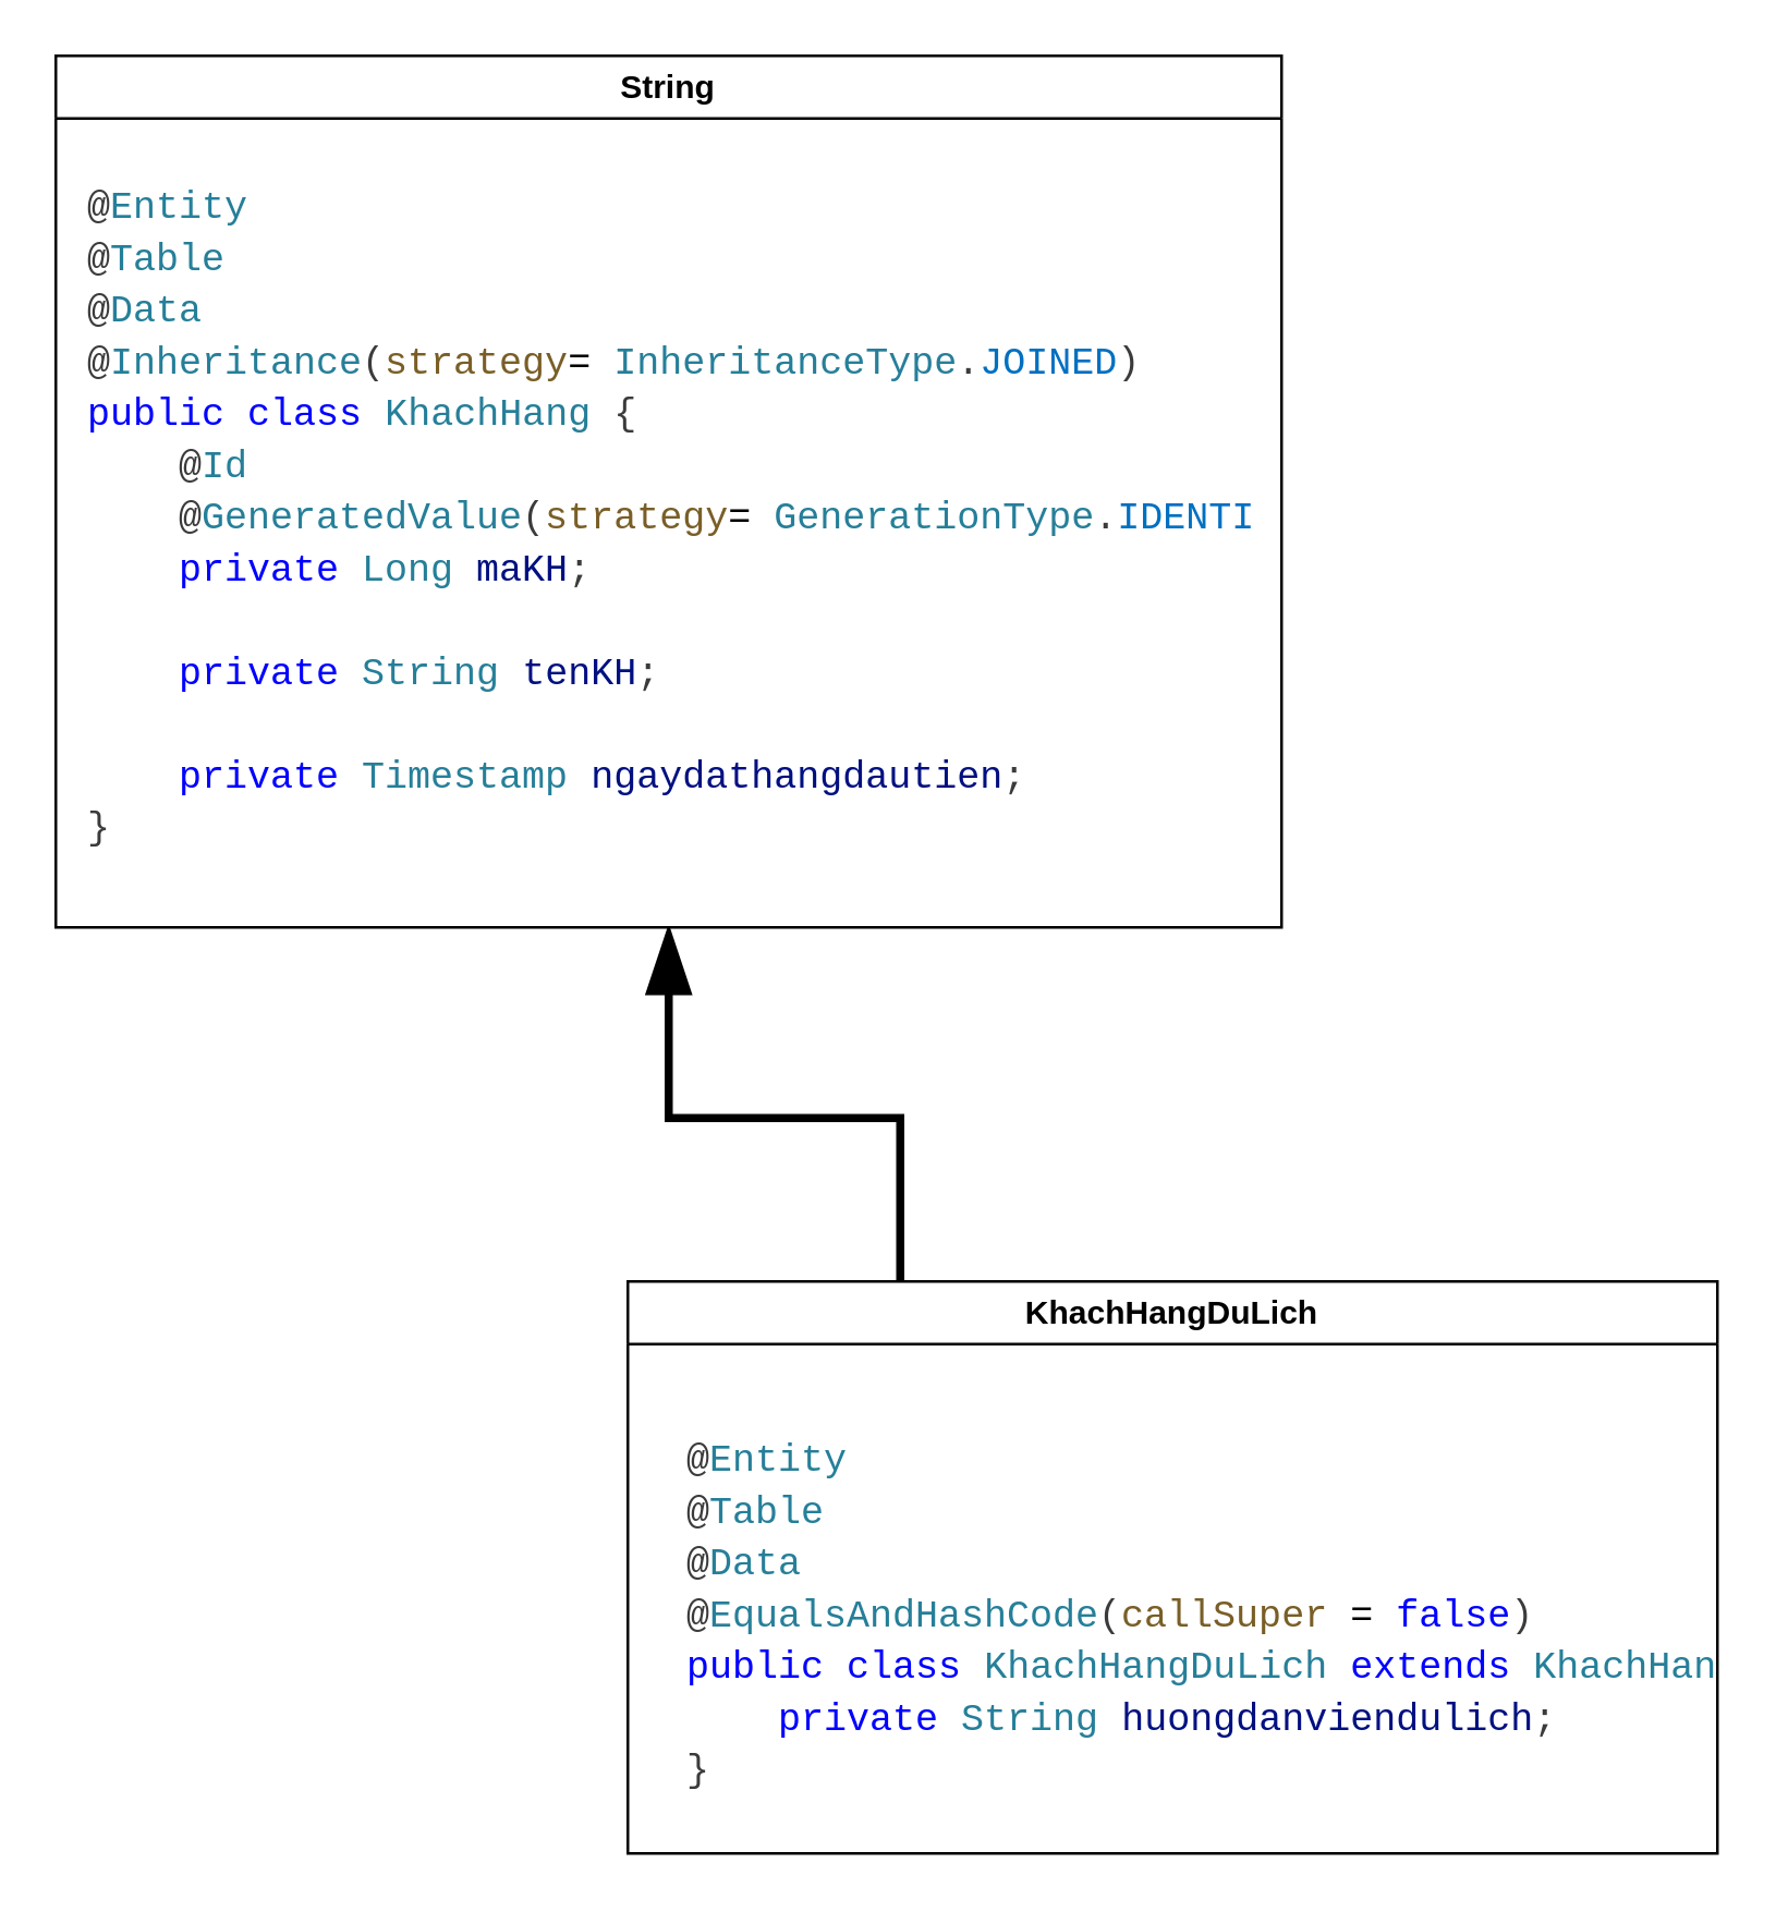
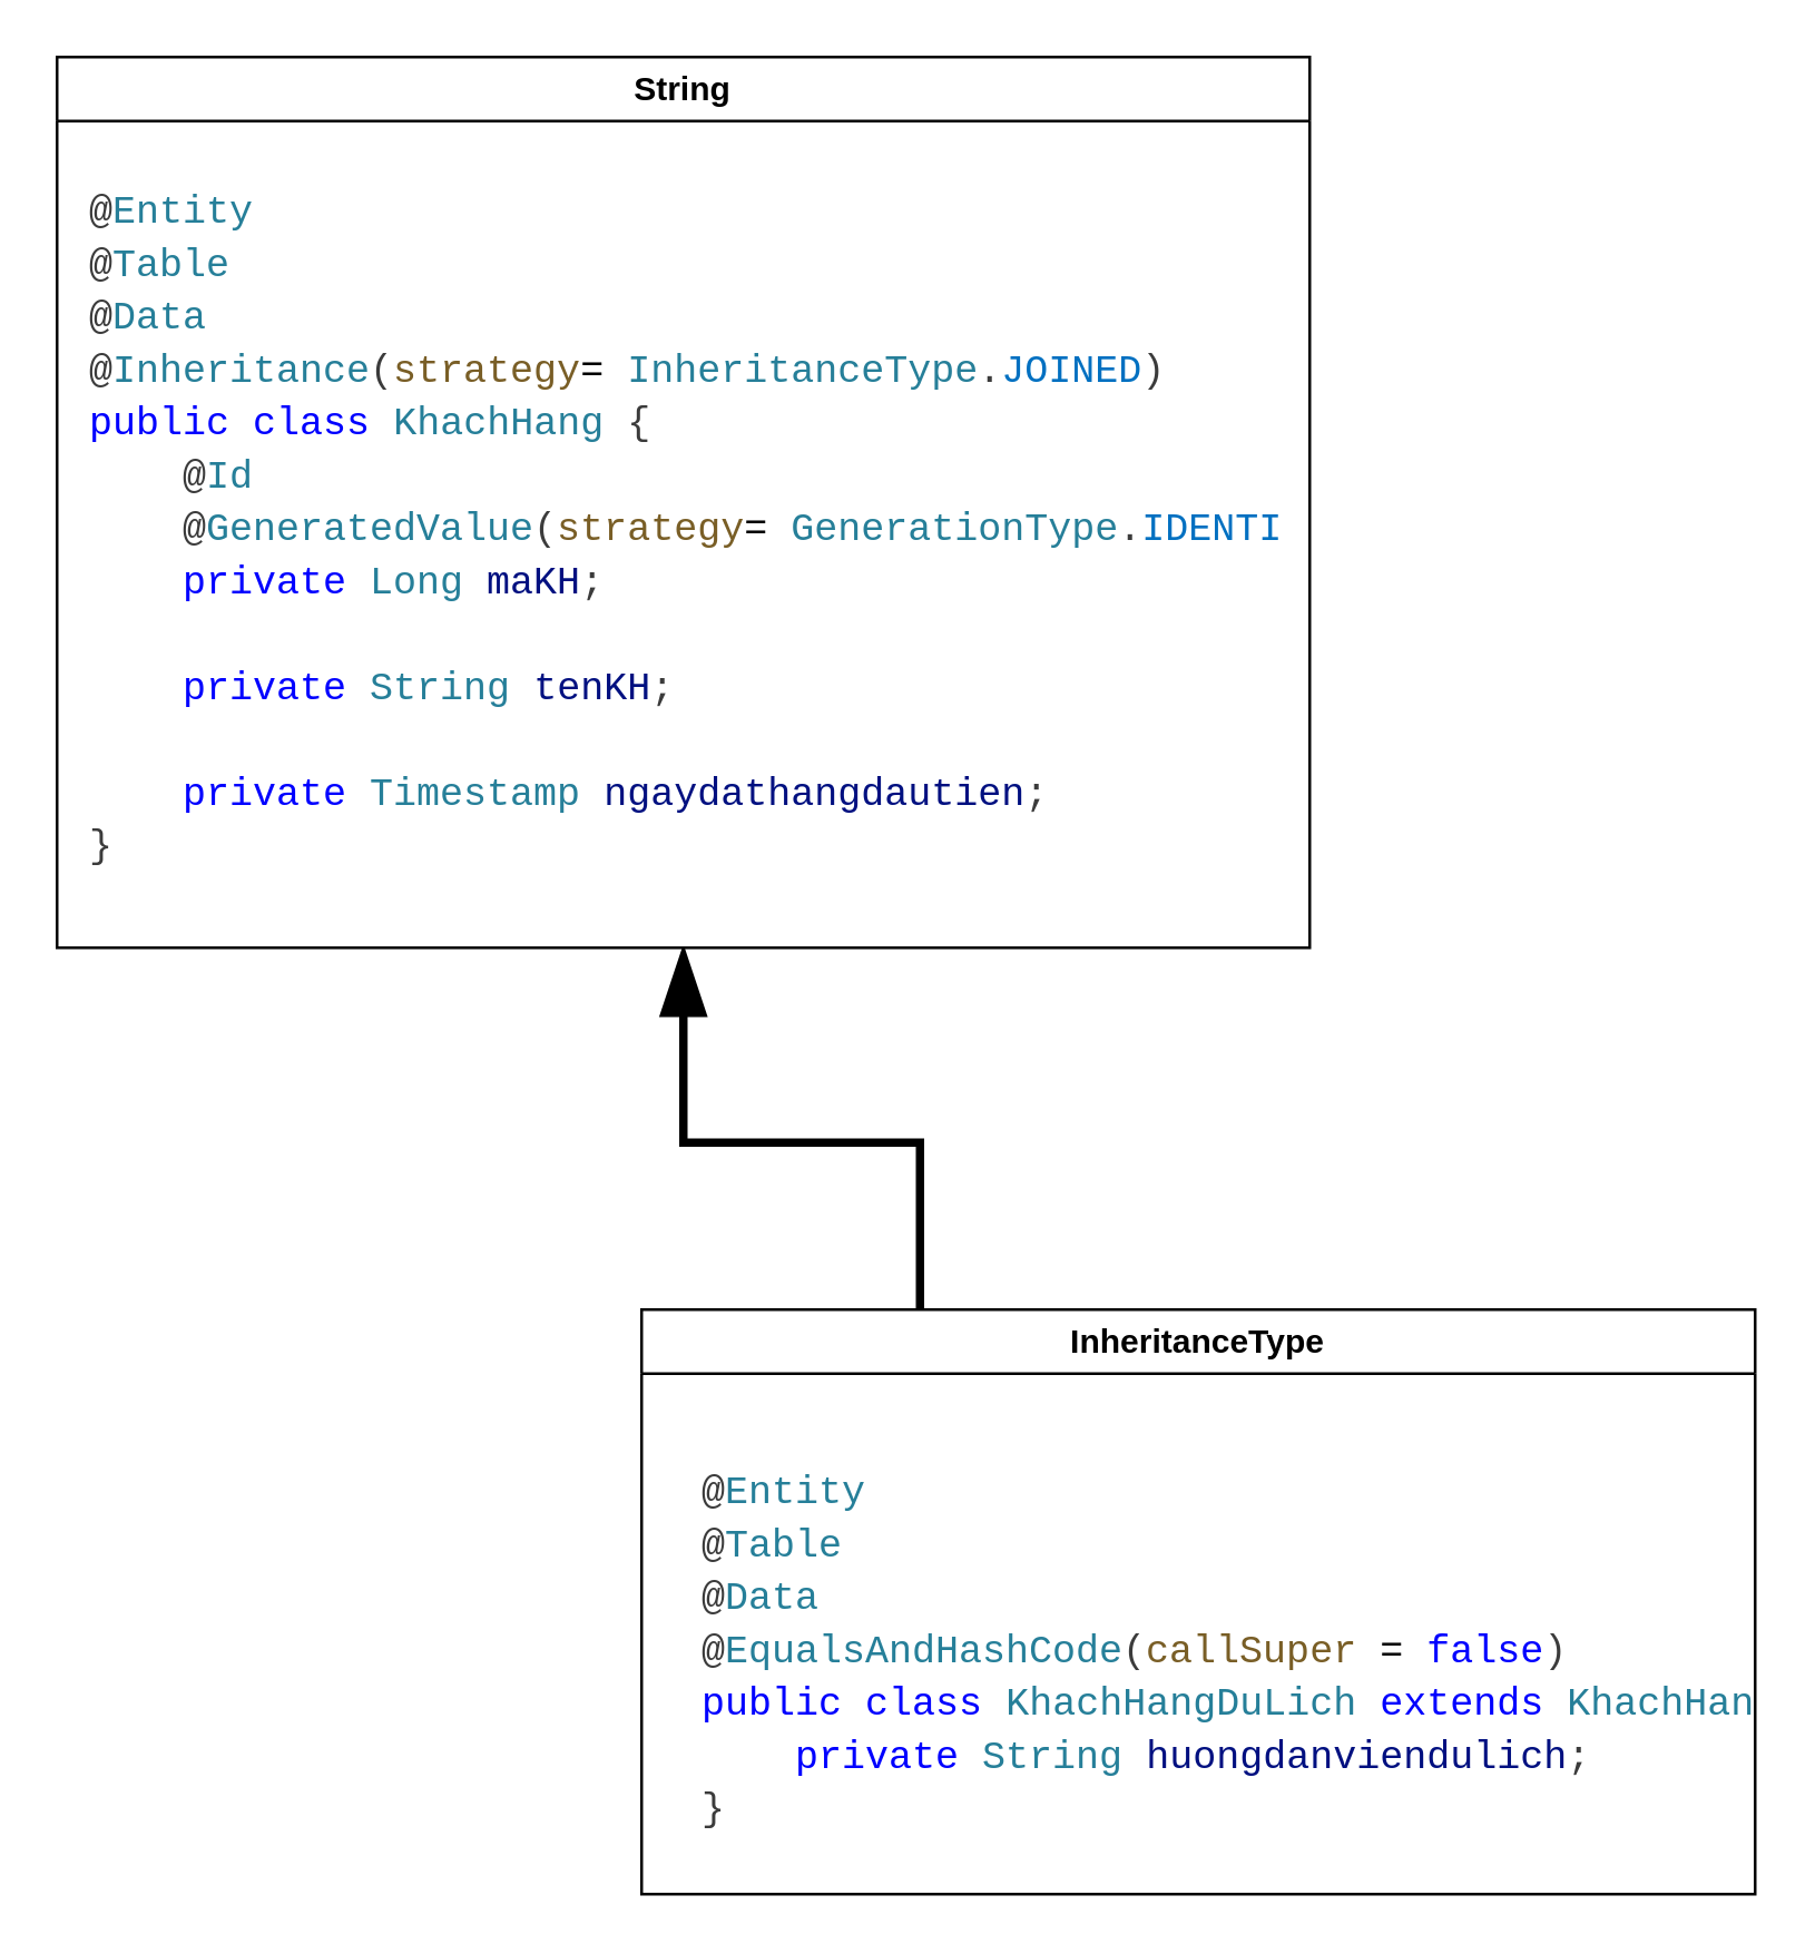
  <mxCell id="0" />
  <mxCell id="1" parent="0" />
  <mxCell id="2" style="edgeStyle=orthogonalEdgeStyle;rounded=0;orthogonalLoop=1;jettySize=auto;html=1;exitX=0.25;exitY=0;exitDx=0;exitDy=0;entryX=0.5;entryY=1;entryDx=0;entryDy=0;strokeWidth=3;endSize=17;endArrow=blockThin;endFill=1;" edge="1" parent="1" source="3" target="5"><mxGeometry relative="1" as="geometry" /></mxCell>
- <mxCell id="3" value="KhachHangDuLich" style="swimlane;whiteSpace=wrap;html=1;startSize=23;swimlaneFillColor=default;" vertex="1" parent="1"><mxGeometry x="230" y="470" width="400" height="210" as="geometry" /></mxCell>
+ <mxCell id="3" value="InheritanceType" style="swimlane;whiteSpace=wrap;html=1;startSize=23;swimlaneFillColor=default;" vertex="1" parent="1"><mxGeometry x="230" y="470" width="400" height="210" as="geometry" /></mxCell>
  <mxCell id="4" value="&lt;h1 style=&quot;margin-top: 0px;&quot;&gt;&lt;div style=&quot;color: #3b3b3b;background-color: #ffffff;font-family: Consolas, 'Courier New', monospace;font-weight: normal;font-size: 14px;line-height: 19px;white-space: pre;&quot;&gt;&lt;div&gt;@&lt;span style=&quot;color: #267f99;&quot;&gt;Entity&lt;/span&gt;&lt;/div&gt;&lt;div&gt;@&lt;span style=&quot;color: #267f99;&quot;&gt;Table&lt;/span&gt;&lt;/div&gt;&lt;div&gt;@&lt;span style=&quot;color: #267f99;&quot;&gt;Data&lt;/span&gt;&lt;/div&gt;&lt;div&gt;@&lt;span style=&quot;color: #267f99;&quot;&gt;EqualsAndHashCode&lt;/span&gt;(&lt;span style=&quot;color: #795e26;&quot;&gt;callSuper&lt;/span&gt; &lt;span style=&quot;color: #000000;&quot;&gt;=&lt;/span&gt; &lt;span style=&quot;color: #0000ff;&quot;&gt;false&lt;/span&gt;)&lt;/div&gt;&lt;div&gt;&lt;span style=&quot;color: #0000ff;&quot;&gt;public&lt;/span&gt; &lt;span style=&quot;color: #0000ff;&quot;&gt;class&lt;/span&gt; &lt;span style=&quot;color: #267f99;&quot;&gt;KhachHangDuLich&lt;/span&gt; &lt;span style=&quot;color: #0000ff;&quot;&gt;extends&lt;/span&gt; &lt;span style=&quot;color: #267f99;&quot;&gt;KhachHang&lt;/span&gt; {&lt;/div&gt;&lt;div&gt;&amp;nbsp; &amp;nbsp; &lt;span style=&quot;color: #0000ff;&quot;&gt;private&lt;/span&gt; &lt;span style=&quot;color: #267f99;&quot;&gt;String&lt;/span&gt; &lt;span style=&quot;color: #001080;&quot;&gt;huongdanviendulich&lt;/span&gt;;&lt;/div&gt;}&lt;/div&gt;&lt;/h1&gt;" style="text;html=1;whiteSpace=wrap;overflow=hidden;rounded=0;" vertex="1" parent="3"><mxGeometry x="20" y="50" width="380" height="150" as="geometry" /></mxCell>
  <mxCell id="5" value="String" style="swimlane;whiteSpace=wrap;html=1;startSize=23;swimlaneFillColor=default;" vertex="1" parent="1"><mxGeometry x="20" y="20" width="450" height="320" as="geometry" /></mxCell>
  <mxCell id="6" value="&lt;h1 style=&quot;margin-top: 0px;&quot;&gt;&lt;div style=&quot;color: #3b3b3b;background-color: #ffffff;font-family: Consolas, 'Courier New', monospace;font-weight: normal;font-size: 14px;line-height: 19px;white-space: pre;&quot;&gt;&lt;div style=&quot;line-height: 19px;&quot;&gt;&lt;div&gt;@&lt;span style=&quot;color: #267f99;&quot;&gt;Entity&lt;/span&gt;&lt;/div&gt;&lt;div&gt;@&lt;span style=&quot;color: #267f99;&quot;&gt;Table&lt;/span&gt;&lt;/div&gt;&lt;div&gt;@&lt;span style=&quot;color: #267f99;&quot;&gt;Data&lt;/span&gt;&lt;/div&gt;&lt;div&gt;@&lt;span style=&quot;color: #267f99;&quot;&gt;Inheritance&lt;/span&gt;(&lt;span style=&quot;color: #795e26;&quot;&gt;strategy&lt;/span&gt;&lt;span style=&quot;color: #000000;&quot;&gt;=&lt;/span&gt; &lt;span style=&quot;color: #267f99;&quot;&gt;InheritanceType&lt;/span&gt;.&lt;span style=&quot;color: #0070c1;&quot;&gt;JOINED&lt;/span&gt;)&lt;/div&gt;&lt;div&gt;&lt;span style=&quot;color: #0000ff;&quot;&gt;public&lt;/span&gt; &lt;span style=&quot;color: #0000ff;&quot;&gt;class&lt;/span&gt; &lt;span style=&quot;color: #267f99;&quot;&gt;KhachHang&lt;/span&gt; {&lt;/div&gt;&lt;div&gt;&amp;nbsp; &amp;nbsp; @&lt;span style=&quot;color: #267f99;&quot;&gt;Id&lt;/span&gt;&lt;/div&gt;&lt;div&gt;&amp;nbsp; &amp;nbsp; @&lt;span style=&quot;color: #267f99;&quot;&gt;GeneratedValue&lt;/span&gt;(&lt;span style=&quot;color: #795e26;&quot;&gt;strategy&lt;/span&gt;&lt;span style=&quot;color: #000000;&quot;&gt;=&lt;/span&gt; &lt;span style=&quot;color: #267f99;&quot;&gt;GenerationType&lt;/span&gt;.&lt;span style=&quot;color: #0070c1;&quot;&gt;IDENTITY&lt;/span&gt;)&lt;/div&gt;&lt;div&gt;&amp;nbsp; &amp;nbsp; &lt;span style=&quot;color: #0000ff;&quot;&gt;private&lt;/span&gt; &lt;span style=&quot;color: #267f99;&quot;&gt;Long&lt;/span&gt; &lt;span style=&quot;color: #001080;&quot;&gt;maKH&lt;/span&gt;;&lt;/div&gt;&lt;br&gt;&lt;div&gt;&amp;nbsp; &amp;nbsp; &lt;span style=&quot;color: #0000ff;&quot;&gt;private&lt;/span&gt; &lt;span style=&quot;color: #267f99;&quot;&gt;String&lt;/span&gt; &lt;span style=&quot;color: #001080;&quot;&gt;tenKH&lt;/span&gt;;&lt;/div&gt;&lt;br&gt;&lt;div&gt;&amp;nbsp; &amp;nbsp; &lt;span style=&quot;color: #0000ff;&quot;&gt;private&lt;/span&gt; &lt;span style=&quot;color: #267f99;&quot;&gt;Timestamp&lt;/span&gt; &lt;span style=&quot;color: #001080;&quot;&gt;ngaydathangdautien&lt;/span&gt;;&lt;/div&gt;&lt;div&gt;}&lt;/div&gt;&lt;/div&gt;&lt;/div&gt;&lt;/h1&gt;" style="text;html=1;whiteSpace=wrap;overflow=hidden;rounded=0;" vertex="1" parent="5"><mxGeometry x="10" y="40" width="430" height="270" as="geometry" /></mxCell>
